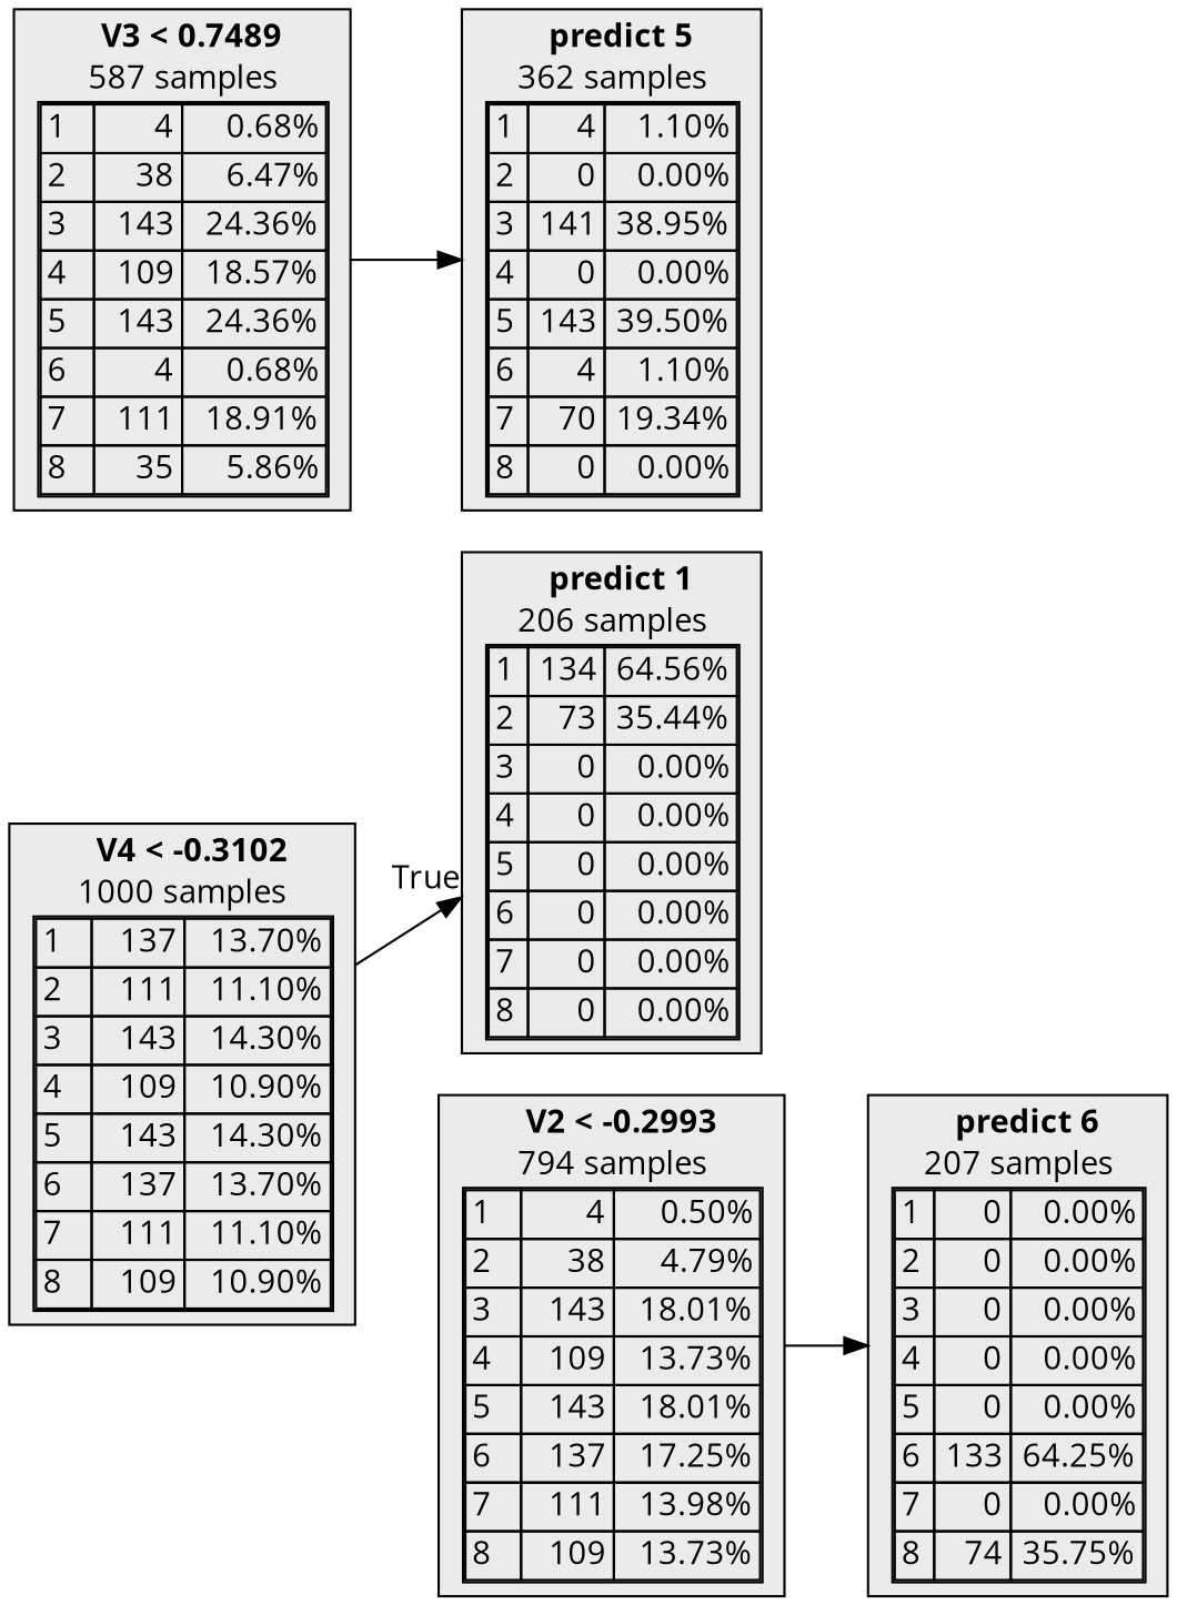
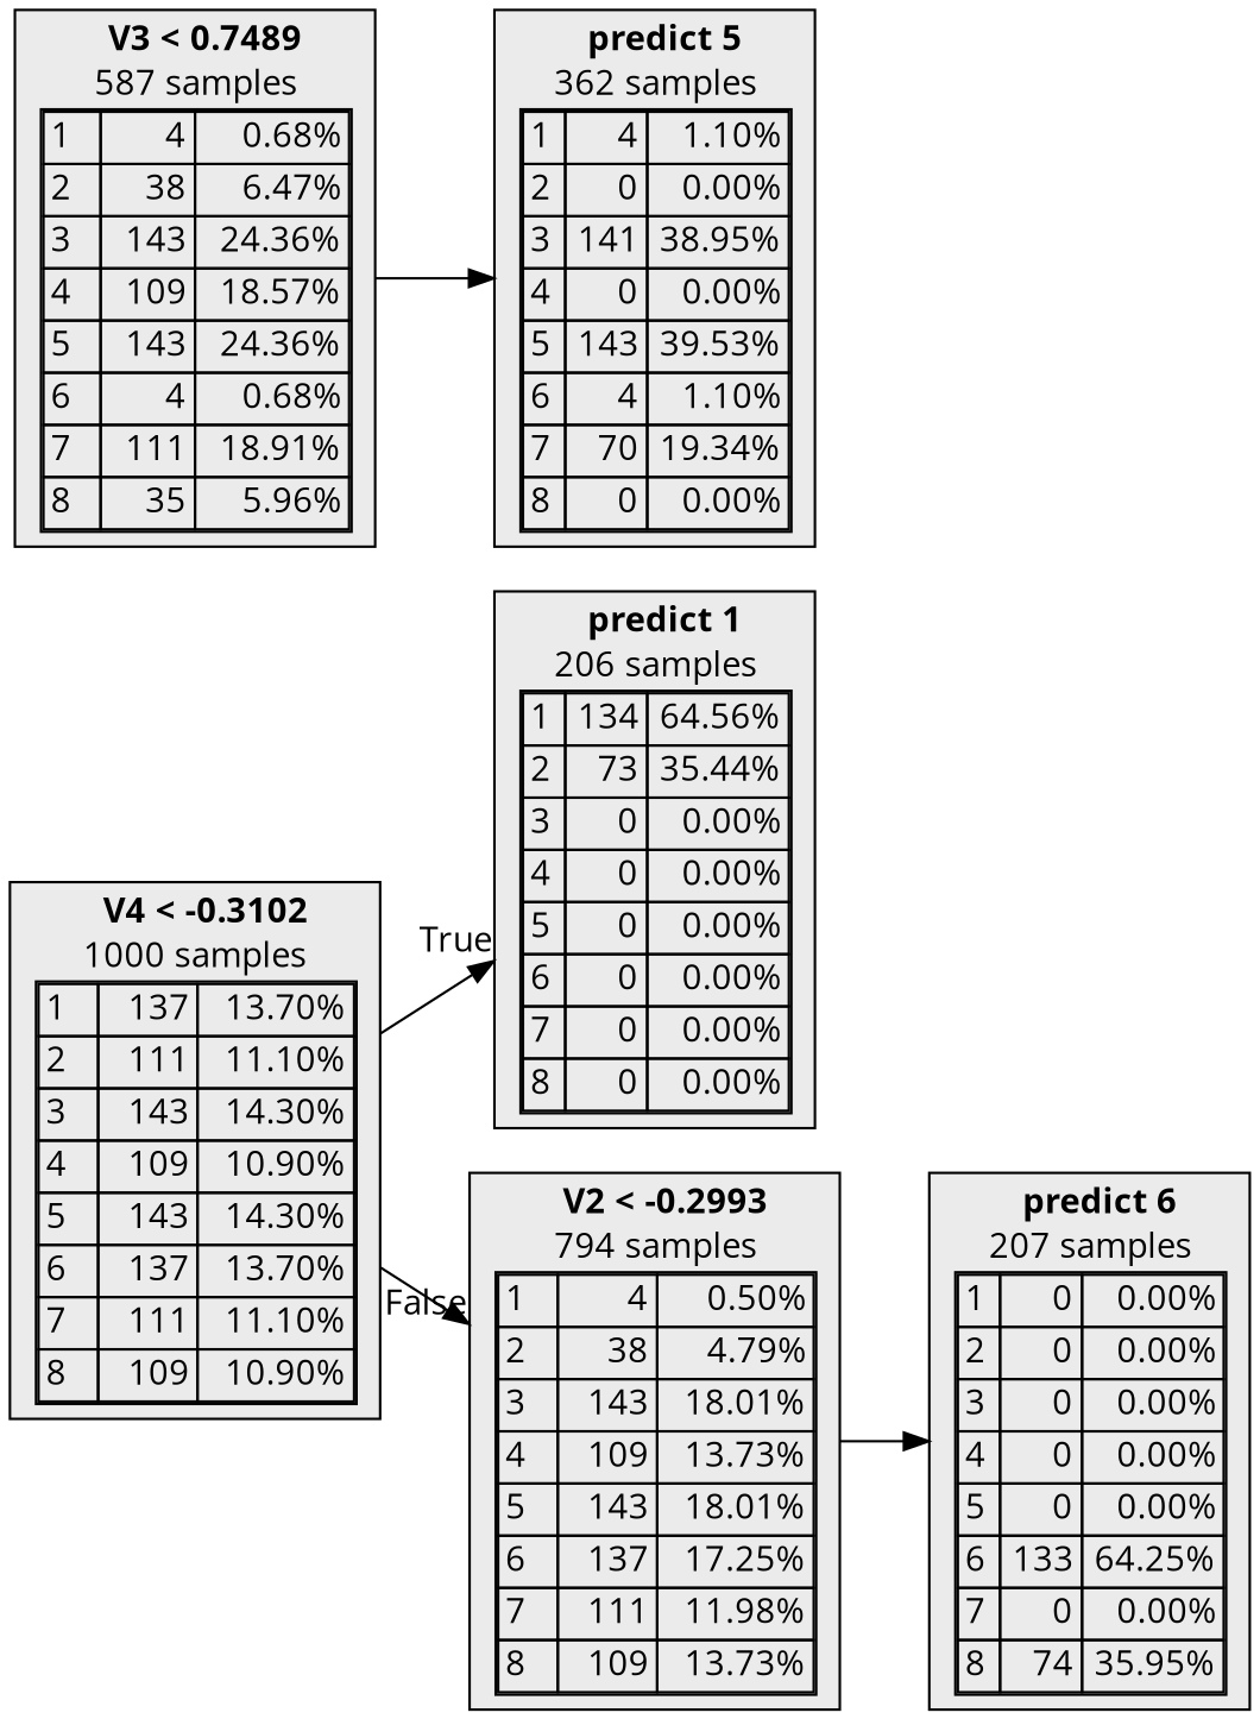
  digraph {
    fontname="Open Sans"
    rankdir=LR
    node [fillcolor="#EBEBEB" fontname="Open Sans" shape=box style=filled]
    edge [fontname="Open Sans"]
    n1 [label=<  <TABLE BORDER="0" CELLPADDING="0">       <TR>     <TD>       <B>V4 &lt; -0.3102</B>     </TD>   </TR>      <TR>       <TD>1000 samples</TD>     </TR>     <TR>   <TD>     <TABLE CELLSPACING="0">                <TR >     <TD ALIGN="LEFT">1</TD>     <TD ALIGN="RIGHT">137</TD>     <TD ALIGN="RIGHT">13.70%</TD>   </TR>   <TR >     <TD ALIGN="LEFT">2</TD>     <TD ALIGN="RIGHT">111</TD>     <TD ALIGN="RIGHT">11.10%</TD>   </TR>   <TR class="highlighted">     <TD ALIGN="LEFT">3</TD>     <TD ALIGN="RIGHT">143</TD>     <TD ALIGN="RIGHT">14.30%</TD>   </TR>   <TR >     <TD ALIGN="LEFT">4</TD>     <TD ALIGN="RIGHT">109</TD>     <TD ALIGN="RIGHT">10.90%</TD>   </TR>   <TR >     <TD ALIGN="LEFT">5</TD>     <TD ALIGN="RIGHT">143</TD>     <TD ALIGN="RIGHT">14.30%</TD>   </TR>   <TR >     <TD ALIGN="LEFT">6</TD>     <TD ALIGN="RIGHT">137</TD>     <TD ALIGN="RIGHT">13.70%</TD>   </TR>   <TR >     <TD ALIGN="LEFT">7</TD>     <TD ALIGN="RIGHT">111</TD>     <TD ALIGN="RIGHT">11.10%</TD>   </TR>   <TR >     <TD ALIGN="LEFT">8</TD>     <TD ALIGN="RIGHT">109</TD>     <TD ALIGN="RIGHT">10.90%</TD>   </TR>      </TABLE>   </TD> </TR>    </TABLE> >]
    n2 [color=black label=<  <TABLE BORDER="0" CELLPADDING="0">       <TR>     <TD>       <B>predict 1</B>     </TD>   </TR>      <TR>       <TD>206 samples</TD>     </TR>     <TR>   <TD>     <TABLE CELLSPACING="0">                <TR class="highlighted">     <TD ALIGN="LEFT">1</TD>     <TD ALIGN="RIGHT">134</TD>     <TD ALIGN="RIGHT">64.56%</TD>   </TR>   <TR >     <TD ALIGN="LEFT">2</TD>     <TD ALIGN="RIGHT">73</TD>     <TD ALIGN="RIGHT">35.44%</TD>   </TR>   <TR >     <TD ALIGN="LEFT">3</TD>     <TD ALIGN="RIGHT">0</TD>     <TD ALIGN="RIGHT">0.00%</TD>   </TR>   <TR >     <TD ALIGN="LEFT">4</TD>     <TD ALIGN="RIGHT">0</TD>     <TD ALIGN="RIGHT">0.00%</TD>   </TR>   <TR >     <TD ALIGN="LEFT">5</TD>     <TD ALIGN="RIGHT">0</TD>     <TD ALIGN="RIGHT">0.00%</TD>   </TR>   <TR >     <TD ALIGN="LEFT">6</TD>     <TD ALIGN="RIGHT">0</TD>     <TD ALIGN="RIGHT">0.00%</TD>   </TR>   <TR >     <TD ALIGN="LEFT">7</TD>     <TD ALIGN="RIGHT">0</TD>     <TD ALIGN="RIGHT">0.00%</TD>   </TR>   <TR >     <TD ALIGN="LEFT">8</TD>     <TD ALIGN="RIGHT">0</TD>     <TD ALIGN="RIGHT">0.00%</TD>   </TR>      </TABLE>   </TD> </TR>    </TABLE> >]
-   n3 [label=<  <TABLE BORDER="0" CELLPADDING="0">       <TR>     <TD>       <B>V2 &lt; -0.2993</B>     </TD>   </TR>      <TR>       <TD>794 samples</TD>     </TR>     <TR>   <TD>     <TABLE CELLSPACING="0">                <TR >     <TD ALIGN="LEFT">1</TD>     <TD ALIGN="RIGHT">4</TD>     <TD ALIGN="RIGHT">0.50%</TD>   </TR>   <TR >     <TD ALIGN="LEFT">2</TD>     <TD ALIGN="RIGHT">38</TD>     <TD ALIGN="RIGHT">4.79%</TD>   </TR>   <TR class="highlighted">     <TD ALIGN="LEFT">3</TD>     <TD ALIGN="RIGHT">143</TD>     <TD ALIGN="RIGHT">18.01%</TD>   </TR>   <TR >     <TD ALIGN="LEFT">4</TD>     <TD ALIGN="RIGHT">109</TD>     <TD ALIGN="RIGHT">13.73%</TD>   </TR>   <TR >     <TD ALIGN="LEFT">5</TD>     <TD ALIGN="RIGHT">143</TD>     <TD ALIGN="RIGHT">18.01%</TD>   </TR>   <TR >     <TD ALIGN="LEFT">6</TD>     <TD ALIGN="RIGHT">137</TD>     <TD ALIGN="RIGHT">17.25%</TD>   </TR>   <TR >     <TD ALIGN="LEFT">7</TD>     <TD ALIGN="RIGHT">111</TD>     <TD ALIGN="RIGHT">13.98%</TD>   </TR>   <TR >     <TD ALIGN="LEFT">8</TD>     <TD ALIGN="RIGHT">109</TD>     <TD ALIGN="RIGHT">13.73%</TD>   </TR>      </TABLE>   </TD> </TR>    </TABLE> >]
-   n4 [color=black label=<  <TABLE BORDER="0" CELLPADDING="0">       <TR>     <TD>       <B>predict 6</B>     </TD>   </TR>      <TR>       <TD>207 samples</TD>     </TR>     <TR>   <TD>     <TABLE CELLSPACING="0">                <TR >     <TD ALIGN="LEFT">1</TD>     <TD ALIGN="RIGHT">0</TD>     <TD ALIGN="RIGHT">0.00%</TD>   </TR>   <TR >     <TD ALIGN="LEFT">2</TD>     <TD ALIGN="RIGHT">0</TD>     <TD ALIGN="RIGHT">0.00%</TD>   </TR>   <TR >     <TD ALIGN="LEFT">3</TD>     <TD ALIGN="RIGHT">0</TD>     <TD ALIGN="RIGHT">0.00%</TD>   </TR>   <TR >     <TD ALIGN="LEFT">4</TD>     <TD ALIGN="RIGHT">0</TD>     <TD ALIGN="RIGHT">0.00%</TD>   </TR>   <TR >     <TD ALIGN="LEFT">5</TD>     <TD ALIGN="RIGHT">0</TD>     <TD ALIGN="RIGHT">0.00%</TD>   </TR>   <TR class="highlighted">     <TD ALIGN="LEFT">6</TD>     <TD ALIGN="RIGHT">133</TD>     <TD ALIGN="RIGHT">64.25%</TD>   </TR>   <TR >     <TD ALIGN="LEFT">7</TD>     <TD ALIGN="RIGHT">0</TD>     <TD ALIGN="RIGHT">0.00%</TD>   </TR>   <TR >     <TD ALIGN="LEFT">8</TD>     <TD ALIGN="RIGHT">74</TD>     <TD ALIGN="RIGHT">35.75%</TD>   </TR>      </TABLE>   </TD> </TR>    </TABLE> >]
-   n5 [label=<  <TABLE BORDER="0" CELLPADDING="0">       <TR>     <TD>       <B>V3 &lt; 0.7489</B>     </TD>   </TR>      <TR>       <TD>587 samples</TD>     </TR>     <TR>   <TD>     <TABLE CELLSPACING="0">                <TR >     <TD ALIGN="LEFT">1</TD>     <TD ALIGN="RIGHT">4</TD>     <TD ALIGN="RIGHT">0.68%</TD>   </TR>   <TR >     <TD ALIGN="LEFT">2</TD>     <TD ALIGN="RIGHT">38</TD>     <TD ALIGN="RIGHT">6.47%</TD>   </TR>   <TR class="highlighted">     <TD ALIGN="LEFT">3</TD>     <TD ALIGN="RIGHT">143</TD>     <TD ALIGN="RIGHT">24.36%</TD>   </TR>   <TR >     <TD ALIGN="LEFT">4</TD>     <TD ALIGN="RIGHT">109</TD>     <TD ALIGN="RIGHT">18.57%</TD>   </TR>   <TR >     <TD ALIGN="LEFT">5</TD>     <TD ALIGN="RIGHT">143</TD>     <TD ALIGN="RIGHT">24.36%</TD>   </TR>   <TR >     <TD ALIGN="LEFT">6</TD>     <TD ALIGN="RIGHT">4</TD>     <TD ALIGN="RIGHT">0.68%</TD>   </TR>   <TR >     <TD ALIGN="LEFT">7</TD>     <TD ALIGN="RIGHT">111</TD>     <TD ALIGN="RIGHT">18.91%</TD>   </TR>   <TR >     <TD ALIGN="LEFT">8</TD>     <TD ALIGN="RIGHT">35</TD>     <TD ALIGN="RIGHT">5.86%</TD>   </TR>      </TABLE>   </TD> </TR>    </TABLE> >]
-   n6 [color=black label=<  <TABLE BORDER="0" CELLPADDING="0">       <TR>     <TD>       <B>predict 5</B>     </TD>   </TR>      <TR>       <TD>362 samples</TD>     </TR>     <TR>   <TD>     <TABLE CELLSPACING="0">                <TR >     <TD ALIGN="LEFT">1</TD>     <TD ALIGN="RIGHT">4</TD>     <TD ALIGN="RIGHT">1.10%</TD>   </TR>   <TR >     <TD ALIGN="LEFT">2</TD>     <TD ALIGN="RIGHT">0</TD>     <TD ALIGN="RIGHT">0.00%</TD>   </TR>   <TR >     <TD ALIGN="LEFT">3</TD>     <TD ALIGN="RIGHT">141</TD>     <TD ALIGN="RIGHT">38.95%</TD>   </TR>   <TR >     <TD ALIGN="LEFT">4</TD>     <TD ALIGN="RIGHT">0</TD>     <TD ALIGN="RIGHT">0.00%</TD>   </TR>   <TR class="highlighted">     <TD ALIGN="LEFT">5</TD>     <TD ALIGN="RIGHT">143</TD>     <TD ALIGN="RIGHT">39.50%</TD>   </TR>   <TR >     <TD ALIGN="LEFT">6</TD>     <TD ALIGN="RIGHT">4</TD>     <TD ALIGN="RIGHT">1.10%</TD>   </TR>   <TR >     <TD ALIGN="LEFT">7</TD>     <TD ALIGN="RIGHT">70</TD>     <TD ALIGN="RIGHT">19.34%</TD>   </TR>   <TR >     <TD ALIGN="LEFT">8</TD>     <TD ALIGN="RIGHT">0</TD>     <TD ALIGN="RIGHT">0.00%</TD>   </TR>      </TABLE>   </TD> </TR>    </TABLE> >]
+   n3 [label=<  <TABLE BORDER="0" CELLPADDING="0">       <TR>     <TD>       <B>V2 &lt; -0.2993</B>     </TD>   </TR>      <TR>       <TD>794 samples</TD>     </TR>     <TR>   <TD>     <TABLE CELLSPACING="0">                <TR >     <TD ALIGN="LEFT">1</TD>     <TD ALIGN="RIGHT">4</TD>     <TD ALIGN="RIGHT">0.50%</TD>   </TR>   <TR >     <TD ALIGN="LEFT">2</TD>     <TD ALIGN="RIGHT">38</TD>     <TD ALIGN="RIGHT">4.79%</TD>   </TR>   <TR class="highlighted">     <TD ALIGN="LEFT">3</TD>     <TD ALIGN="RIGHT">143</TD>     <TD ALIGN="RIGHT">18.01%</TD>   </TR>   <TR >     <TD ALIGN="LEFT">4</TD>     <TD ALIGN="RIGHT">109</TD>     <TD ALIGN="RIGHT">13.73%</TD>   </TR>   <TR >     <TD ALIGN="LEFT">5</TD>     <TD ALIGN="RIGHT">143</TD>     <TD ALIGN="RIGHT">18.01%</TD>   </TR>   <TR >     <TD ALIGN="LEFT">6</TD>     <TD ALIGN="RIGHT">137</TD>     <TD ALIGN="RIGHT">17.25%</TD>   </TR>   <TR >     <TD ALIGN="LEFT">7</TD>     <TD ALIGN="RIGHT">111</TD>     <TD ALIGN="RIGHT">11.98%</TD>   </TR>   <TR >     <TD ALIGN="LEFT">8</TD>     <TD ALIGN="RIGHT">109</TD>     <TD ALIGN="RIGHT">13.73%</TD>   </TR>      </TABLE>   </TD> </TR>    </TABLE> >]
+   n4 [color=black label=<  <TABLE BORDER="0" CELLPADDING="0">       <TR>     <TD>       <B>predict 6</B>     </TD>   </TR>      <TR>       <TD>207 samples</TD>     </TR>     <TR>   <TD>     <TABLE CELLSPACING="0">                <TR >     <TD ALIGN="LEFT">1</TD>     <TD ALIGN="RIGHT">0</TD>     <TD ALIGN="RIGHT">0.00%</TD>   </TR>   <TR >     <TD ALIGN="LEFT">2</TD>     <TD ALIGN="RIGHT">0</TD>     <TD ALIGN="RIGHT">0.00%</TD>   </TR>   <TR >     <TD ALIGN="LEFT">3</TD>     <TD ALIGN="RIGHT">0</TD>     <TD ALIGN="RIGHT">0.00%</TD>   </TR>   <TR >     <TD ALIGN="LEFT">4</TD>     <TD ALIGN="RIGHT">0</TD>     <TD ALIGN="RIGHT">0.00%</TD>   </TR>   <TR >     <TD ALIGN="LEFT">5</TD>     <TD ALIGN="RIGHT">0</TD>     <TD ALIGN="RIGHT">0.00%</TD>   </TR>   <TR class="highlighted">     <TD ALIGN="LEFT">6</TD>     <TD ALIGN="RIGHT">133</TD>     <TD ALIGN="RIGHT">64.25%</TD>   </TR>   <TR >     <TD ALIGN="LEFT">7</TD>     <TD ALIGN="RIGHT">0</TD>     <TD ALIGN="RIGHT">0.00%</TD>   </TR>   <TR >     <TD ALIGN="LEFT">8</TD>     <TD ALIGN="RIGHT">74</TD>     <TD ALIGN="RIGHT">35.95%</TD>   </TR>      </TABLE>   </TD> </TR>    </TABLE> >]
+   n5 [label=<  <TABLE BORDER="0" CELLPADDING="0">       <TR>     <TD>       <B>V3 &lt; 0.7489</B>     </TD>   </TR>      <TR>       <TD>587 samples</TD>     </TR>     <TR>   <TD>     <TABLE CELLSPACING="0">                <TR >     <TD ALIGN="LEFT">1</TD>     <TD ALIGN="RIGHT">4</TD>     <TD ALIGN="RIGHT">0.68%</TD>   </TR>   <TR >     <TD ALIGN="LEFT">2</TD>     <TD ALIGN="RIGHT">38</TD>     <TD ALIGN="RIGHT">6.47%</TD>   </TR>   <TR class="highlighted">     <TD ALIGN="LEFT">3</TD>     <TD ALIGN="RIGHT">143</TD>     <TD ALIGN="RIGHT">24.36%</TD>   </TR>   <TR >     <TD ALIGN="LEFT">4</TD>     <TD ALIGN="RIGHT">109</TD>     <TD ALIGN="RIGHT">18.57%</TD>   </TR>   <TR >     <TD ALIGN="LEFT">5</TD>     <TD ALIGN="RIGHT">143</TD>     <TD ALIGN="RIGHT">24.36%</TD>   </TR>   <TR >     <TD ALIGN="LEFT">6</TD>     <TD ALIGN="RIGHT">4</TD>     <TD ALIGN="RIGHT">0.68%</TD>   </TR>   <TR >     <TD ALIGN="LEFT">7</TD>     <TD ALIGN="RIGHT">111</TD>     <TD ALIGN="RIGHT">18.91%</TD>   </TR>   <TR >     <TD ALIGN="LEFT">8</TD>     <TD ALIGN="RIGHT">35</TD>     <TD ALIGN="RIGHT">5.96%</TD>   </TR>      </TABLE>   </TD> </TR>    </TABLE> >]
+   n6 [color=black label=<  <TABLE BORDER="0" CELLPADDING="0">       <TR>     <TD>       <B>predict 5</B>     </TD>   </TR>      <TR>       <TD>362 samples</TD>     </TR>     <TR>   <TD>     <TABLE CELLSPACING="0">                <TR >     <TD ALIGN="LEFT">1</TD>     <TD ALIGN="RIGHT">4</TD>     <TD ALIGN="RIGHT">1.10%</TD>   </TR>   <TR >     <TD ALIGN="LEFT">2</TD>     <TD ALIGN="RIGHT">0</TD>     <TD ALIGN="RIGHT">0.00%</TD>   </TR>   <TR >     <TD ALIGN="LEFT">3</TD>     <TD ALIGN="RIGHT">141</TD>     <TD ALIGN="RIGHT">38.95%</TD>   </TR>   <TR >     <TD ALIGN="LEFT">4</TD>     <TD ALIGN="RIGHT">0</TD>     <TD ALIGN="RIGHT">0.00%</TD>   </TR>   <TR class="highlighted">     <TD ALIGN="LEFT">5</TD>     <TD ALIGN="RIGHT">143</TD>     <TD ALIGN="RIGHT">39.53%</TD>   </TR>   <TR >     <TD ALIGN="LEFT">6</TD>     <TD ALIGN="RIGHT">4</TD>     <TD ALIGN="RIGHT">1.10%</TD>   </TR>   <TR >     <TD ALIGN="LEFT">7</TD>     <TD ALIGN="RIGHT">70</TD>     <TD ALIGN="RIGHT">19.34%</TD>   </TR>   <TR >     <TD ALIGN="LEFT">8</TD>     <TD ALIGN="RIGHT">0</TD>     <TD ALIGN="RIGHT">0.00%</TD>   </TR>      </TABLE>   </TD> </TR>    </TABLE> >]
    n1 -> n2 [headlabel=True labelangle=45 labeldistance=2.5]
+   n1 -> n3 [headlabel=False labelangle=-45 labeldistance=2.5]
    n3 -> n4
    n5 -> n6
  }
